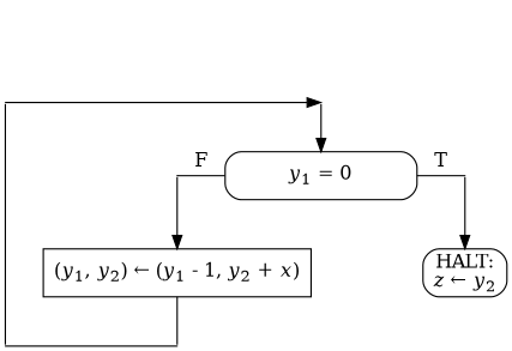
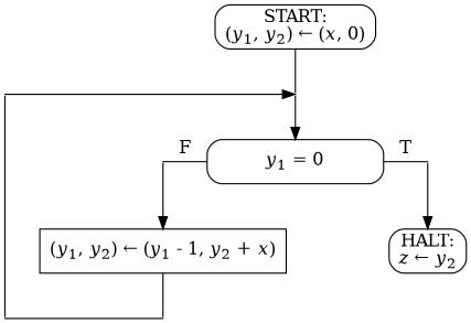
  digraph {
    node [shape=point]
    edge [arrowhead=none]
    p1 [width=0]
    p2 [width=0]
    n3 [label=<<i>y</i><sub>1</sub> = 0> shape=rectangle style=rounded width=2]
    p4 [width=0]
    p3 [width=0]
    n6 [label=<(<i>y</i><sub>1</sub>, <i>y</i><sub>2</sub>) &larr; (<i>y</i><sub>1</sub> - 1, <i>y</i><sub>2</sub> + <i>x</i>)> shape=rectangle]
    n7 [label=<HALT:<br/><i>z</i> &larr; <i>y</i><sub>2</sub>> shape=rectangle style=rounded]
    p5 [width=0]
    p6 [width=0]
+   n10 [label=<START:<br/>(<i>y</i><sub>1</sub>, <i>y</i><sub>2</sub>) &larr; (<i>x</i>, 0)> shape=rectangle style=rounded]
    subgraph sub_1 {
      rank=same
      p1
      p2
    }
    subgraph sub_2 {
      rank=same
      n3
      p4
      p3
    }
    subgraph sub_3 {
      rank=same
      n6
      n7
    }
    subgraph sub_4 {
      rank=same
      p5
      p6
    }
    p1 -> p2 [arrowhead=""]
    p1 -> p5 [weight=8]
    p2 -> n3 [weight=8 arrowhead=""]
    n3 -> p4 [label=T]
    p4 -> n7 [weight=8 arrowhead=""]
    p3 -> n3 [label=F]
    p3 -> n6 [weight=8 arrowhead=""]
    n6 -> p6 [weight=8]
    p5 -> p6
+   n10 -> p2
  }
